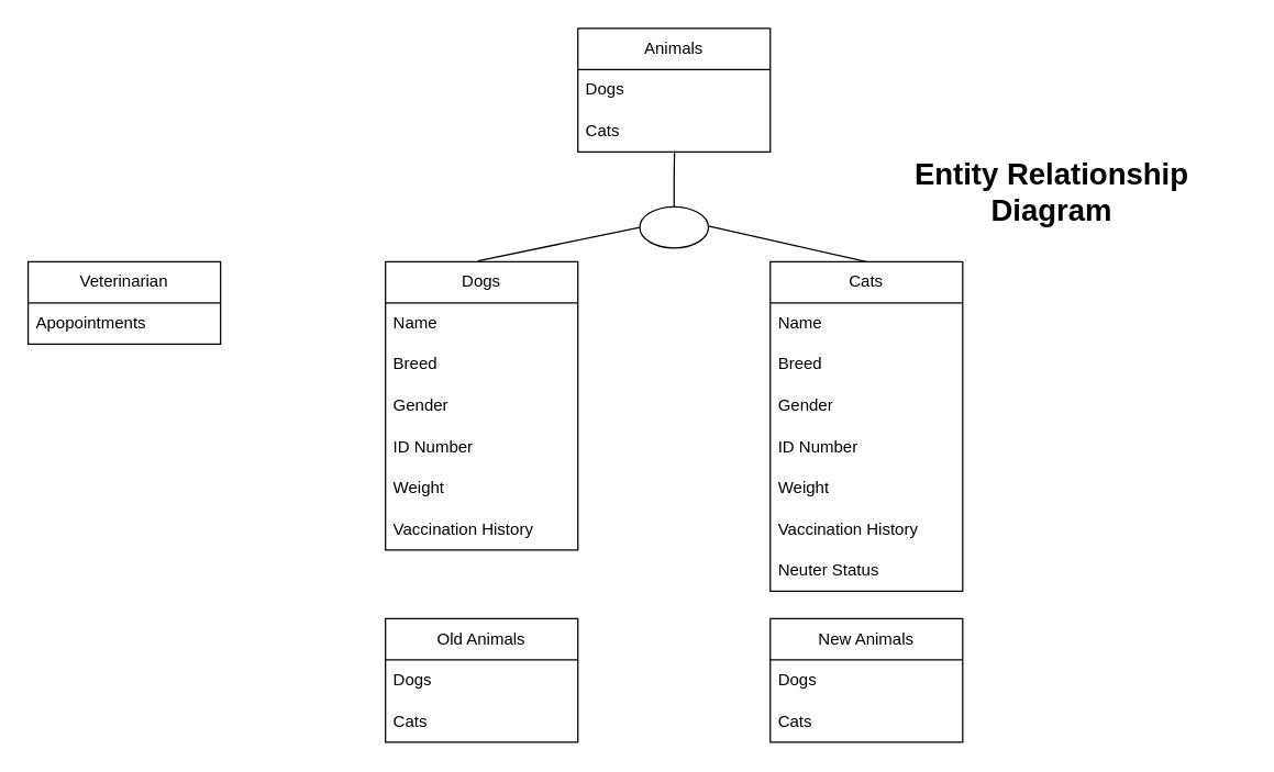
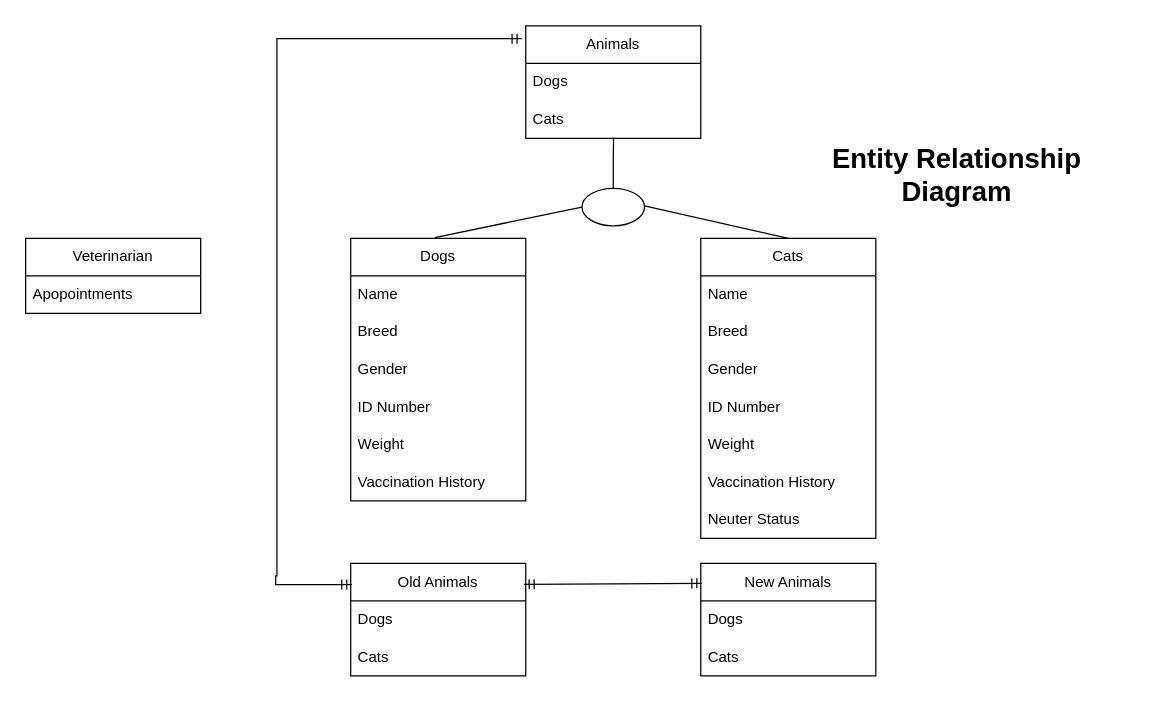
  <mxCell id="0" />
  <mxCell id="1" parent="0" />
  <mxCell id="2" value="Animals" style="swimlane;fontStyle=0;childLayout=stackLayout;horizontal=1;startSize=30;horizontalStack=0;resizeParent=1;resizeParentMax=0;resizeLast=0;collapsible=1;marginBottom=0;whiteSpace=wrap;html=1;" parent="1" vertex="1"><mxGeometry x="420" y="20" width="140" height="90" as="geometry" /></mxCell>
  <mxCell id="3" value="Dogs" style="text;strokeColor=none;fillColor=none;align=left;verticalAlign=middle;spacingLeft=4;spacingRight=4;overflow=hidden;points=[[0,0.5],[1,0.5]];portConstraint=eastwest;rotatable=0;whiteSpace=wrap;html=1;" parent="2" vertex="1"><mxGeometry y="30" width="140" height="30" as="geometry" /></mxCell>
  <mxCell id="4" value="Cats" style="text;strokeColor=none;fillColor=none;align=left;verticalAlign=middle;spacingLeft=4;spacingRight=4;overflow=hidden;points=[[0,0.5],[1,0.5]];portConstraint=eastwest;rotatable=0;whiteSpace=wrap;html=1;" parent="2" vertex="1"><mxGeometry y="60" width="140" height="30" as="geometry" /></mxCell>
  <mxCell id="5" value="Dogs" style="swimlane;fontStyle=0;childLayout=stackLayout;horizontal=1;startSize=30;horizontalStack=0;resizeParent=1;resizeParentMax=0;resizeLast=0;collapsible=1;marginBottom=0;whiteSpace=wrap;html=1;" parent="1" vertex="1"><mxGeometry x="280" y="190" width="140" height="210" as="geometry" /></mxCell>
  <mxCell id="6" value="Name" style="text;strokeColor=none;fillColor=none;align=left;verticalAlign=middle;spacingLeft=4;spacingRight=4;overflow=hidden;points=[[0,0.5],[1,0.5]];portConstraint=eastwest;rotatable=0;whiteSpace=wrap;html=1;" parent="5" vertex="1"><mxGeometry y="30" width="140" height="30" as="geometry" /></mxCell>
  <mxCell id="7" value="Breed" style="text;strokeColor=none;fillColor=none;align=left;verticalAlign=middle;spacingLeft=4;spacingRight=4;overflow=hidden;points=[[0,0.5],[1,0.5]];portConstraint=eastwest;rotatable=0;whiteSpace=wrap;html=1;" parent="5" vertex="1"><mxGeometry y="60" width="140" height="30" as="geometry" /></mxCell>
  <mxCell id="8" value="Gender" style="text;strokeColor=none;fillColor=none;align=left;verticalAlign=middle;spacingLeft=4;spacingRight=4;overflow=hidden;points=[[0,0.5],[1,0.5]];portConstraint=eastwest;rotatable=0;whiteSpace=wrap;html=1;" parent="5" vertex="1"><mxGeometry y="90" width="140" height="30" as="geometry" /></mxCell>
  <mxCell id="9" value="ID Number" style="text;strokeColor=none;fillColor=none;align=left;verticalAlign=middle;spacingLeft=4;spacingRight=4;overflow=hidden;points=[[0,0.5],[1,0.5]];portConstraint=eastwest;rotatable=0;whiteSpace=wrap;html=1;" parent="5" vertex="1"><mxGeometry y="120" width="140" height="30" as="geometry" /></mxCell>
  <mxCell id="10" value="Weight" style="text;strokeColor=none;fillColor=none;align=left;verticalAlign=middle;spacingLeft=4;spacingRight=4;overflow=hidden;points=[[0,0.5],[1,0.5]];portConstraint=eastwest;rotatable=0;whiteSpace=wrap;html=1;" parent="5" vertex="1"><mxGeometry y="150" width="140" height="30" as="geometry" /></mxCell>
  <mxCell id="11" value="Vaccination History" style="text;strokeColor=none;fillColor=none;align=left;verticalAlign=middle;spacingLeft=4;spacingRight=4;overflow=hidden;points=[[0,0.5],[1,0.5]];portConstraint=eastwest;rotatable=0;whiteSpace=wrap;html=1;" parent="5" vertex="1"><mxGeometry y="180" width="140" height="30" as="geometry" /></mxCell>
  <mxCell id="12" value="Cats" style="swimlane;fontStyle=0;childLayout=stackLayout;horizontal=1;startSize=30;horizontalStack=0;resizeParent=1;resizeParentMax=0;resizeLast=0;collapsible=1;marginBottom=0;whiteSpace=wrap;html=1;" parent="1" vertex="1"><mxGeometry x="560" y="190" width="140" height="240" as="geometry" /></mxCell>
  <mxCell id="13" value="Name" style="text;strokeColor=none;fillColor=none;align=left;verticalAlign=middle;spacingLeft=4;spacingRight=4;overflow=hidden;points=[[0,0.5],[1,0.5]];portConstraint=eastwest;rotatable=0;whiteSpace=wrap;html=1;" parent="12" vertex="1"><mxGeometry y="30" width="140" height="30" as="geometry" /></mxCell>
  <mxCell id="14" value="Breed" style="text;strokeColor=none;fillColor=none;align=left;verticalAlign=middle;spacingLeft=4;spacingRight=4;overflow=hidden;points=[[0,0.5],[1,0.5]];portConstraint=eastwest;rotatable=0;whiteSpace=wrap;html=1;" parent="12" vertex="1"><mxGeometry y="60" width="140" height="30" as="geometry" /></mxCell>
  <mxCell id="15" value="Gender" style="text;strokeColor=none;fillColor=none;align=left;verticalAlign=middle;spacingLeft=4;spacingRight=4;overflow=hidden;points=[[0,0.5],[1,0.5]];portConstraint=eastwest;rotatable=0;whiteSpace=wrap;html=1;" parent="12" vertex="1"><mxGeometry y="90" width="140" height="30" as="geometry" /></mxCell>
  <mxCell id="16" value="ID Number" style="text;strokeColor=none;fillColor=none;align=left;verticalAlign=middle;spacingLeft=4;spacingRight=4;overflow=hidden;points=[[0,0.5],[1,0.5]];portConstraint=eastwest;rotatable=0;whiteSpace=wrap;html=1;" parent="12" vertex="1"><mxGeometry y="120" width="140" height="30" as="geometry" /></mxCell>
  <mxCell id="17" value="Weight" style="text;strokeColor=none;fillColor=none;align=left;verticalAlign=middle;spacingLeft=4;spacingRight=4;overflow=hidden;points=[[0,0.5],[1,0.5]];portConstraint=eastwest;rotatable=0;whiteSpace=wrap;html=1;" parent="12" vertex="1"><mxGeometry y="150" width="140" height="30" as="geometry" /></mxCell>
  <mxCell id="18" value="Vaccination History" style="text;strokeColor=none;fillColor=none;align=left;verticalAlign=middle;spacingLeft=4;spacingRight=4;overflow=hidden;points=[[0,0.5],[1,0.5]];portConstraint=eastwest;rotatable=0;whiteSpace=wrap;html=1;" parent="12" vertex="1"><mxGeometry y="180" width="140" height="30" as="geometry" /></mxCell>
  <mxCell id="19" value="Neuter Status" style="text;strokeColor=none;fillColor=none;align=left;verticalAlign=middle;spacingLeft=4;spacingRight=4;overflow=hidden;points=[[0,0.5],[1,0.5]];portConstraint=eastwest;rotatable=0;whiteSpace=wrap;html=1;" parent="12" vertex="1"><mxGeometry y="210" width="140" height="30" as="geometry" /></mxCell>
  <mxCell id="20" value="" style="ellipse;whiteSpace=wrap;html=1;align=center;" parent="1" vertex="1"><mxGeometry x="465" y="150" width="50" height="30" as="geometry" /></mxCell>
  <mxCell id="21" value="" style="endArrow=none;html=1;rounded=0;exitX=0.502;exitY=0.978;exitDx=0;exitDy=0;exitPerimeter=0;entryX=0.5;entryY=0;entryDx=0;entryDy=0;" parent="1" source="4" target="20" edge="1"><mxGeometry relative="1" as="geometry"><mxPoint x="460" y="400" as="sourcePoint" /><mxPoint x="620" y="400" as="targetPoint" /><Array as="points"><mxPoint x="490" y="130" /></Array></mxGeometry></mxCell>
  <mxCell id="22" value="" style="endArrow=none;html=1;rounded=0;exitX=0.481;exitY=-0.003;exitDx=0;exitDy=0;exitPerimeter=0;entryX=0;entryY=0.5;entryDx=0;entryDy=0;" parent="1" source="5" target="20" edge="1"><mxGeometry width="50" height="50" relative="1" as="geometry"><mxPoint x="590" y="190" as="sourcePoint" /><mxPoint x="640" y="140" as="targetPoint" /></mxGeometry></mxCell>
  <mxCell id="23" value="" style="endArrow=none;html=1;rounded=0;exitX=0.481;exitY=-0.003;exitDx=0;exitDy=0;exitPerimeter=0;entryX=0.5;entryY=0;entryDx=0;entryDy=0;" parent="1" target="12" edge="1"><mxGeometry width="50" height="50" relative="1" as="geometry"><mxPoint x="515" y="164" as="sourcePoint" /><mxPoint x="633" y="140" as="targetPoint" /></mxGeometry></mxCell>
  <mxCell id="24" value="Entity Relationship Diagram" style="text;html=1;strokeColor=none;fillColor=none;align=center;verticalAlign=middle;whiteSpace=wrap;rounded=0;fontStyle=1;fontColor=default;fontSize=22;" vertex="1" parent="1"><mxGeometry x="625" y="100" width="280" height="80" as="geometry" /></mxCell>
  <mxCell id="25" value="New Animals" style="swimlane;fontStyle=0;childLayout=stackLayout;horizontal=1;startSize=30;horizontalStack=0;resizeParent=1;resizeParentMax=0;resizeLast=0;collapsible=1;marginBottom=0;whiteSpace=wrap;html=1;" vertex="1" parent="1"><mxGeometry x="560" y="450" width="140" height="90" as="geometry" /></mxCell>
  <mxCell id="26" value="Dogs" style="text;strokeColor=none;fillColor=none;align=left;verticalAlign=middle;spacingLeft=4;spacingRight=4;overflow=hidden;points=[[0,0.5],[1,0.5]];portConstraint=eastwest;rotatable=0;whiteSpace=wrap;html=1;" vertex="1" parent="25"><mxGeometry y="30" width="140" height="30" as="geometry" /></mxCell>
  <mxCell id="27" value="Cats" style="text;strokeColor=none;fillColor=none;align=left;verticalAlign=middle;spacingLeft=4;spacingRight=4;overflow=hidden;points=[[0,0.5],[1,0.5]];portConstraint=eastwest;rotatable=0;whiteSpace=wrap;html=1;" vertex="1" parent="25"><mxGeometry y="60" width="140" height="30" as="geometry" /></mxCell>
  <mxCell id="28" value="Old Animals" style="swimlane;fontStyle=0;childLayout=stackLayout;horizontal=1;startSize=30;horizontalStack=0;resizeParent=1;resizeParentMax=0;resizeLast=0;collapsible=1;marginBottom=0;whiteSpace=wrap;html=1;" vertex="1" parent="1"><mxGeometry x="280" y="450" width="140" height="90" as="geometry" /></mxCell>
  <mxCell id="29" value="Dogs" style="text;strokeColor=none;fillColor=none;align=left;verticalAlign=middle;spacingLeft=4;spacingRight=4;overflow=hidden;points=[[0,0.5],[1,0.5]];portConstraint=eastwest;rotatable=0;whiteSpace=wrap;html=1;" vertex="1" parent="28"><mxGeometry y="30" width="140" height="30" as="geometry" /></mxCell>
  <mxCell id="30" value="Cats" style="text;strokeColor=none;fillColor=none;align=left;verticalAlign=middle;spacingLeft=4;spacingRight=4;overflow=hidden;points=[[0,0.5],[1,0.5]];portConstraint=eastwest;rotatable=0;whiteSpace=wrap;html=1;" vertex="1" parent="28"><mxGeometry y="60" width="140" height="30" as="geometry" /></mxCell>
+ <mxCell id="31" value="" style="edgeStyle=orthogonalEdgeStyle;fontSize=12;html=1;endArrow=ERmandOne;startArrow=ERmandOne;rounded=0;elbow=vertical;entryX=-0.021;entryY=0.114;entryDx=0;entryDy=0;entryPerimeter=0;exitX=0.006;exitY=0.188;exitDx=0;exitDy=0;exitPerimeter=0;" edge="1" parent="1" source="28" target="2"><mxGeometry width="100" height="100" relative="1" as="geometry"><mxPoint x="120" y="290" as="sourcePoint" /><mxPoint x="220" y="190" as="targetPoint" /><Array as="points"><mxPoint x="220" y="467" /><mxPoint x="220" y="460" /><mxPoint x="221" y="460" /><mxPoint x="221" y="30" /></Array></mxGeometry></mxCell>
+ <mxCell id="32" value="" style="fontSize=12;html=1;endArrow=ERmandOne;startArrow=ERmandOne;rounded=0;entryX=0.006;entryY=0.177;entryDx=0;entryDy=0;entryPerimeter=0;exitX=0.991;exitY=0.186;exitDx=0;exitDy=0;exitPerimeter=0;" edge="1" parent="1" source="28" target="25"><mxGeometry width="100" height="100" relative="1" as="geometry"><mxPoint x="230" y="580" as="sourcePoint" /><mxPoint x="330" y="480" as="targetPoint" /></mxGeometry></mxCell>
  <mxCell id="33" value="Veterinarian" style="swimlane;fontStyle=0;childLayout=stackLayout;horizontal=1;startSize=30;horizontalStack=0;resizeParent=1;resizeParentMax=0;resizeLast=0;collapsible=1;marginBottom=0;whiteSpace=wrap;html=1;" vertex="1" parent="1"><mxGeometry x="20" y="190" width="140" height="60" as="geometry" /></mxCell>
  <mxCell id="34" value="Apopointments" style="text;strokeColor=none;fillColor=none;align=left;verticalAlign=middle;spacingLeft=4;spacingRight=4;overflow=hidden;points=[[0,0.5],[1,0.5]];portConstraint=eastwest;rotatable=0;whiteSpace=wrap;html=1;" vertex="1" parent="33"><mxGeometry y="30" width="140" height="30" as="geometry" /></mxCell>
